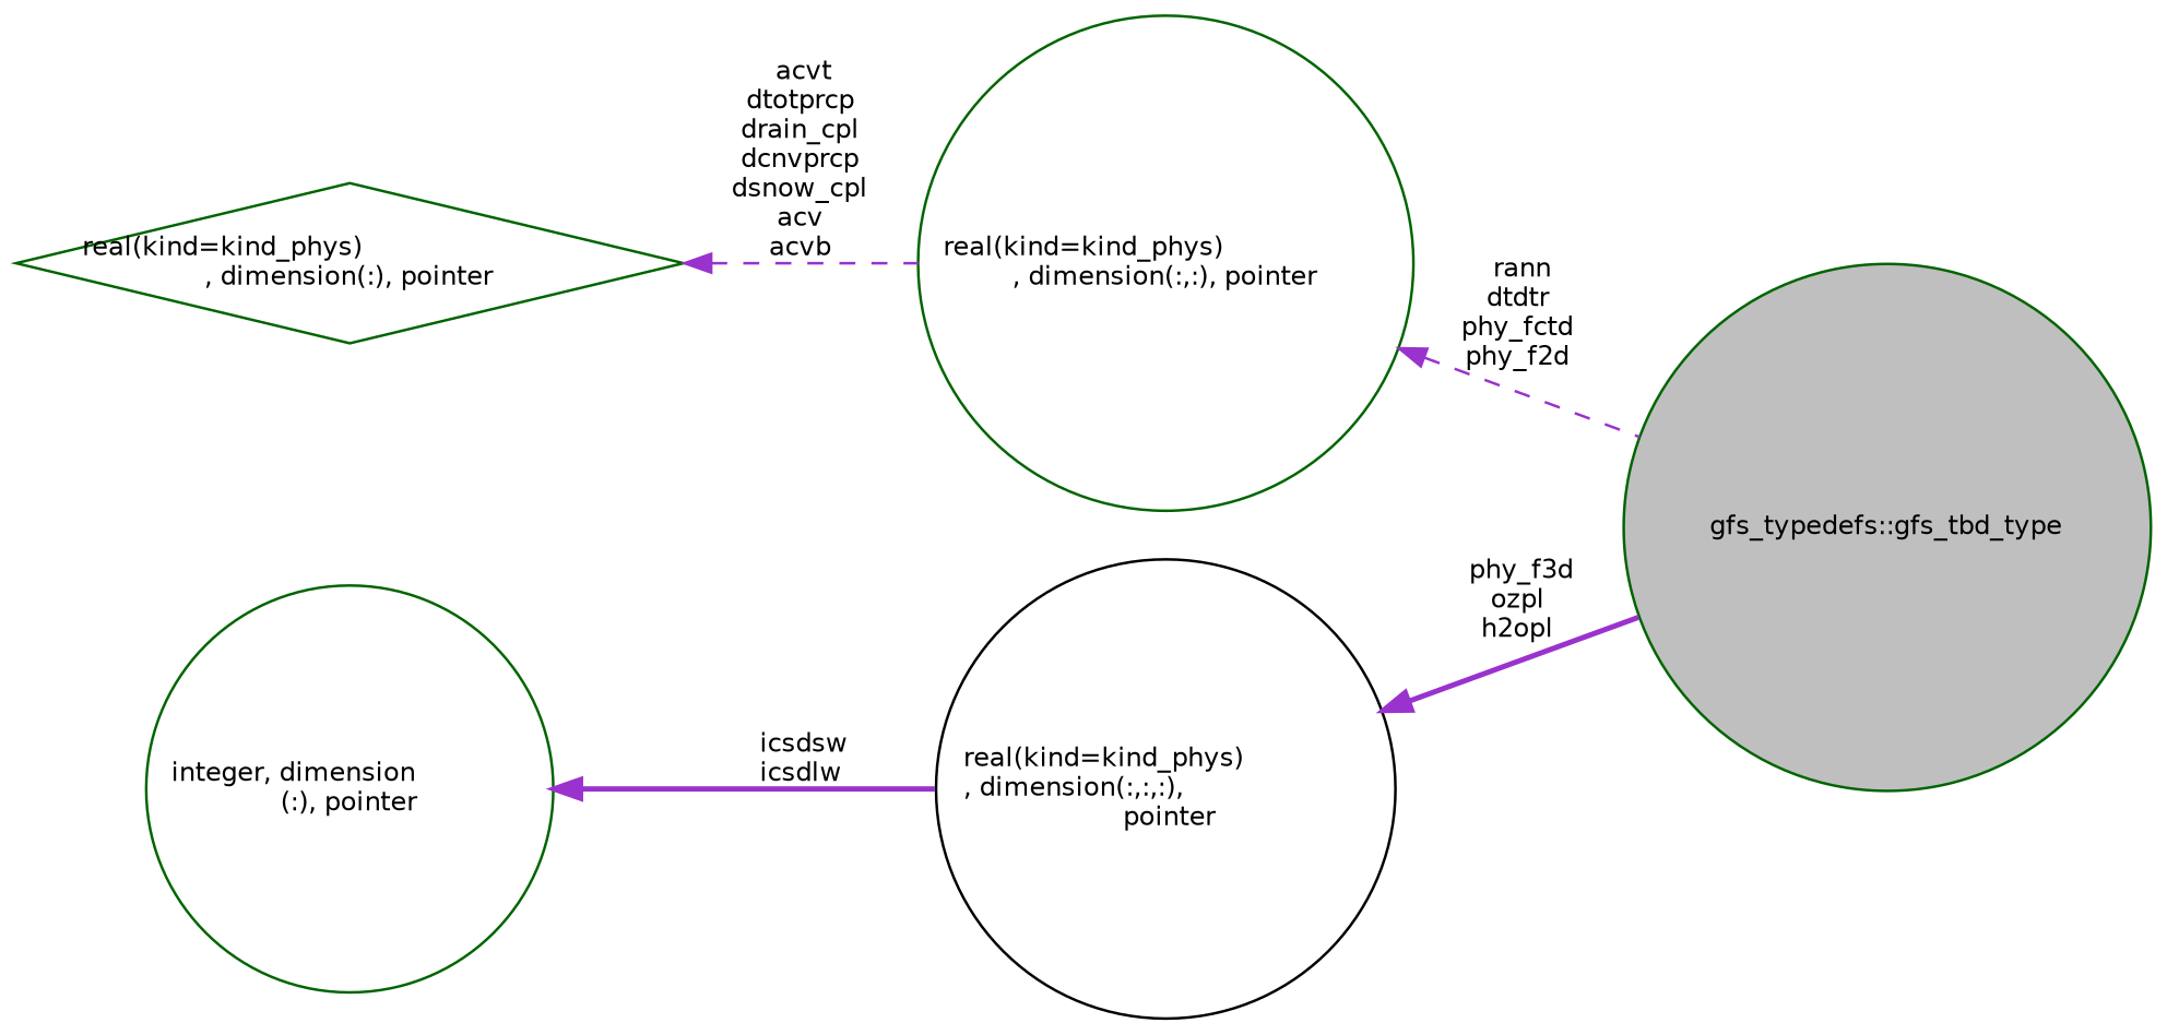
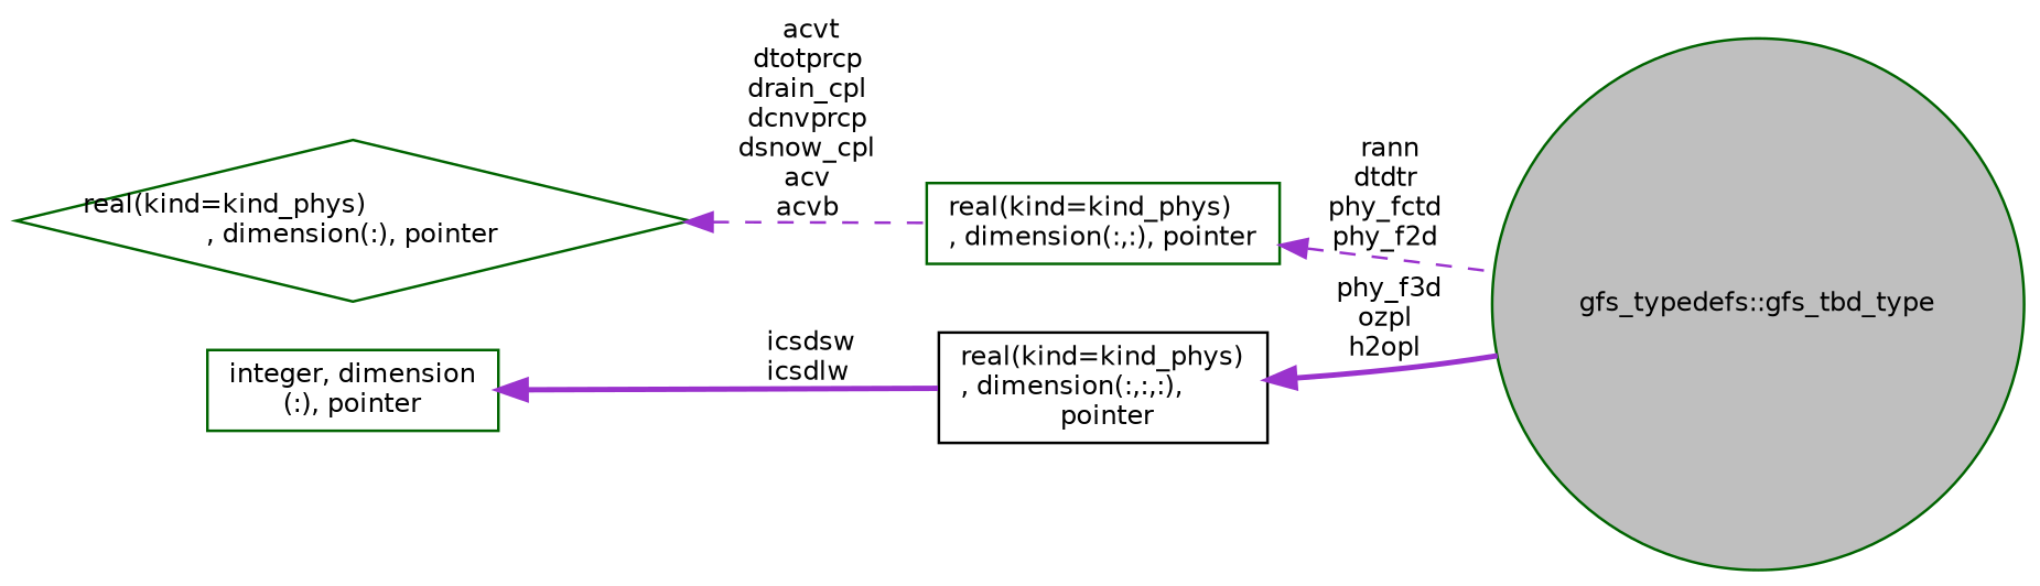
  digraph {
    rankdir=LR
    node [color=darkgreen fillcolor=white fontname=Helvetica fontsize=10 shape=circle style=filled]
    edge [color=darkorchid3 dir=back fontname=Helvetica fontsize=10 labelfontname=Helvetica labelfontsize=10 style=dashed]
    n1 [fillcolor=grey75 fontcolor=black height=0.2 label="gfs_typedefs::gfs_tbd_type" width=0.4]
-   n2 [height=0.2 label="real(kind=kind_phys)\l, dimension(:,:), pointer" width=0.4]
-   n3 [color=black height=0.2 label="real(kind=kind_phys)\l, dimension(:,:,:),\l pointer" width=0.4]
-   n4 [height=0.2 label="integer, dimension\l(:), pointer" width=0.4]
+   n2 [height=0.2 label="real(kind=kind_phys)\l, dimension(:,:), pointer" shape=box width=0.4]
+   n3 [color=black height=0.2 label="real(kind=kind_phys)\l, dimension(:,:,:),\l pointer" shape=box width=0.4]
+   n4 [height=0.2 label="integer, dimension\l(:), pointer" shape=box width=0.4]
    n5 [height=0.2 label="real(kind=kind_phys)\l, dimension(:), pointer" shape=diamond width=0.4]
    n2 -> n1 [label=" rann\ndtdtr\nphy_fctd\nphy_f2d"]
    n3 -> n1 [label=" phy_f3d\nozpl\nh2opl" style=bold]
    n4 -> n3 [label=" icsdsw\nicsdlw" style=bold]
    n5 -> n2 [label=" acvt\ndtotprcp\ndrain_cpl\ndcnvprcp\ndsnow_cpl\nacv\nacvb"]
  }
